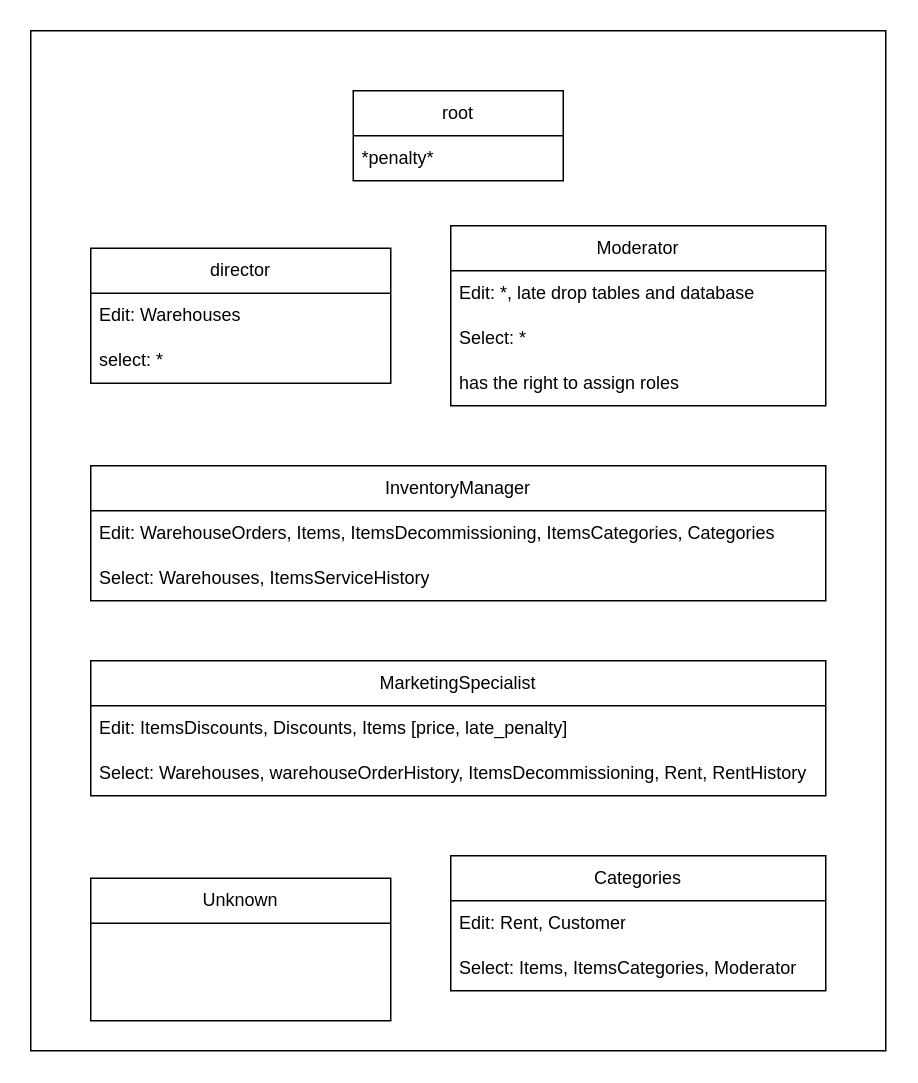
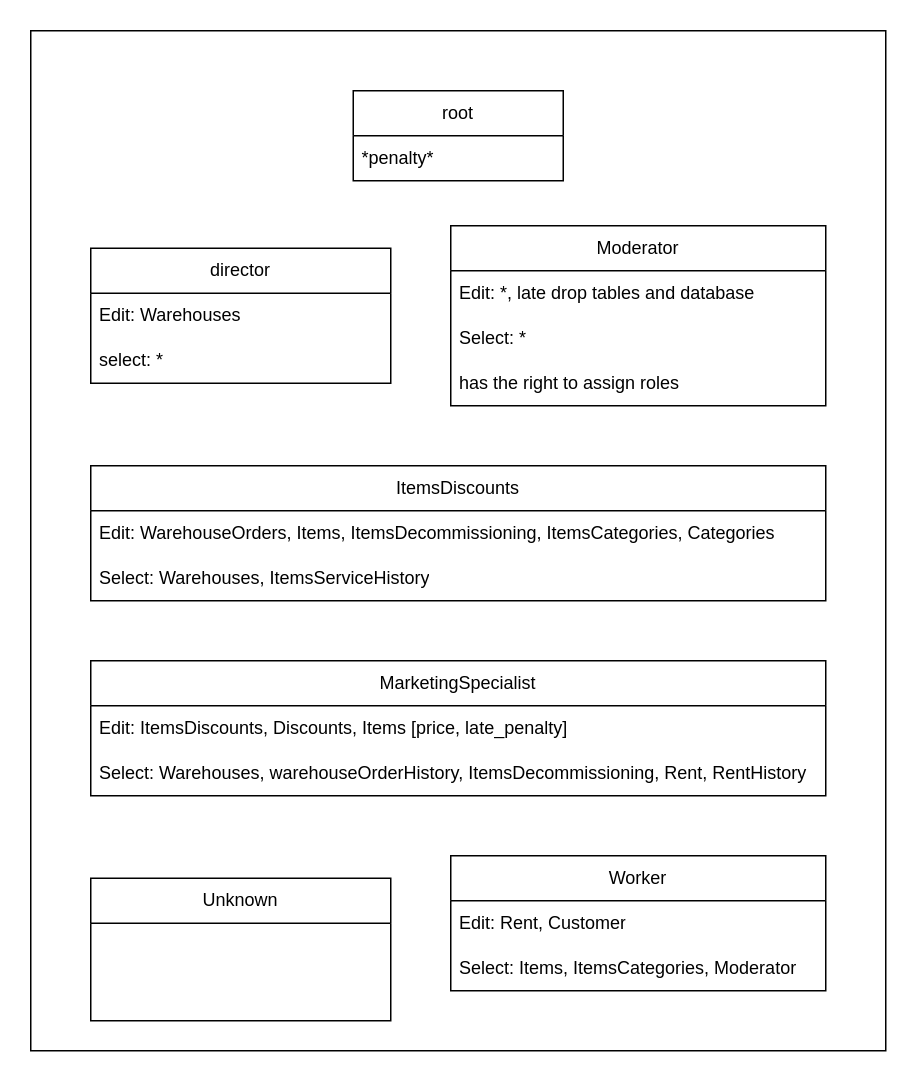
  <mxCell id="0" />
  <mxCell id="1" parent="0" />
  <mxCell id="2" value="" style="rounded=0;whiteSpace=wrap;html=1;" vertex="1" parent="1"><mxGeometry x="20" y="20" width="570" height="680" as="geometry" /></mxCell>
  <mxCell id="3" value="Unknown" style="swimlane;fontStyle=0;childLayout=stackLayout;horizontal=1;startSize=30;horizontalStack=0;resizeParent=1;resizeParentMax=0;resizeLast=0;collapsible=1;marginBottom=0;whiteSpace=wrap;html=1;" parent="1" vertex="1"><mxGeometry x="60" y="585" width="200" height="95" as="geometry" /></mxCell>
- <mxCell id="4" value="Categories" style="swimlane;fontStyle=0;childLayout=stackLayout;horizontal=1;startSize=30;horizontalStack=0;resizeParent=1;resizeParentMax=0;resizeLast=0;collapsible=1;marginBottom=0;whiteSpace=wrap;html=1;" parent="1" vertex="1"><mxGeometry x="300" y="570" width="250" height="90" as="geometry" /></mxCell>
+ <mxCell id="4" value="Worker" style="swimlane;fontStyle=0;childLayout=stackLayout;horizontal=1;startSize=30;horizontalStack=0;resizeParent=1;resizeParentMax=0;resizeLast=0;collapsible=1;marginBottom=0;whiteSpace=wrap;html=1;" parent="1" vertex="1"><mxGeometry x="300" y="570" width="250" height="90" as="geometry" /></mxCell>
  <mxCell id="5" value="Edit: Rent, Customer" style="text;strokeColor=none;fillColor=none;align=left;verticalAlign=middle;spacingLeft=4;spacingRight=4;overflow=hidden;points=[[0,0.5],[1,0.5]];portConstraint=eastwest;rotatable=0;whiteSpace=wrap;html=1;" parent="4" vertex="1"><mxGeometry y="30" width="250" height="30" as="geometry" /></mxCell>
  <mxCell id="6" value="Select: Items, ItemsCategories, Moderator" style="text;strokeColor=none;fillColor=none;align=left;verticalAlign=middle;spacingLeft=4;spacingRight=4;overflow=hidden;points=[[0,0.5],[1,0.5]];portConstraint=eastwest;rotatable=0;whiteSpace=wrap;html=1;" parent="4" vertex="1"><mxGeometry y="60" width="250" height="30" as="geometry" /></mxCell>
- <mxCell id="7" value="InventoryManager" style="swimlane;fontStyle=0;childLayout=stackLayout;horizontal=1;startSize=30;horizontalStack=0;resizeParent=1;resizeParentMax=0;resizeLast=0;collapsible=1;marginBottom=0;whiteSpace=wrap;html=1;" parent="1" vertex="1"><mxGeometry x="60" y="310" width="490" height="90" as="geometry" /></mxCell>
+ <mxCell id="7" value="ItemsDiscounts" style="swimlane;fontStyle=0;childLayout=stackLayout;horizontal=1;startSize=30;horizontalStack=0;resizeParent=1;resizeParentMax=0;resizeLast=0;collapsible=1;marginBottom=0;whiteSpace=wrap;html=1;" parent="1" vertex="1"><mxGeometry x="60" y="310" width="490" height="90" as="geometry" /></mxCell>
  <mxCell id="8" value="Edit: WarehouseOrders, Items, ItemsDecommissioning, ItemsCategories, Categories" style="text;strokeColor=none;fillColor=none;align=left;verticalAlign=middle;spacingLeft=4;spacingRight=4;overflow=hidden;points=[[0,0.5],[1,0.5]];portConstraint=eastwest;rotatable=0;whiteSpace=wrap;html=1;" parent="7" vertex="1"><mxGeometry y="30" width="490" height="30" as="geometry" /></mxCell>
  <mxCell id="9" value="Select: Warehouses, ItemsServiceHistory" style="text;strokeColor=none;fillColor=none;align=left;verticalAlign=middle;spacingLeft=4;spacingRight=4;overflow=hidden;points=[[0,0.5],[1,0.5]];portConstraint=eastwest;rotatable=0;whiteSpace=wrap;html=1;" parent="7" vertex="1"><mxGeometry y="60" width="490" height="30" as="geometry" /></mxCell>
  <mxCell id="10" value="MarketingSpecialist" style="swimlane;fontStyle=0;childLayout=stackLayout;horizontal=1;startSize=30;horizontalStack=0;resizeParent=1;resizeParentMax=0;resizeLast=0;collapsible=1;marginBottom=0;whiteSpace=wrap;html=1;" parent="1" vertex="1"><mxGeometry x="60" y="440" width="490" height="90" as="geometry" /></mxCell>
  <mxCell id="11" value="Edit: ItemsDiscounts, Discounts, Items [price, late_penalty]" style="text;strokeColor=none;fillColor=none;align=left;verticalAlign=middle;spacingLeft=4;spacingRight=4;overflow=hidden;points=[[0,0.5],[1,0.5]];portConstraint=eastwest;rotatable=0;whiteSpace=wrap;html=1;" parent="10" vertex="1"><mxGeometry y="30" width="490" height="30" as="geometry" /></mxCell>
  <mxCell id="12" value="Select: Warehouses, warehouseOrderHistory, ItemsDecommissioning, Rent, RentHistory" style="text;strokeColor=none;fillColor=none;align=left;verticalAlign=middle;spacingLeft=4;spacingRight=4;overflow=hidden;points=[[0,0.5],[1,0.5]];portConstraint=eastwest;rotatable=0;whiteSpace=wrap;html=1;" parent="10" vertex="1"><mxGeometry y="60" width="490" height="30" as="geometry" /></mxCell>
  <mxCell id="13" value="Moderator" style="swimlane;fontStyle=0;childLayout=stackLayout;horizontal=1;startSize=30;horizontalStack=0;resizeParent=1;resizeParentMax=0;resizeLast=0;collapsible=1;marginBottom=0;whiteSpace=wrap;html=1;" parent="1" vertex="1"><mxGeometry x="300" y="150" width="250" height="120" as="geometry" /></mxCell>
  <mxCell id="14" value="Edit: *, late drop tables and database" style="text;strokeColor=none;fillColor=none;align=left;verticalAlign=middle;spacingLeft=4;spacingRight=4;overflow=hidden;points=[[0,0.5],[1,0.5]];portConstraint=eastwest;rotatable=0;whiteSpace=wrap;html=1;" parent="13" vertex="1"><mxGeometry y="30" width="250" height="30" as="geometry" /></mxCell>
  <mxCell id="15" value="Select: *" style="text;strokeColor=none;fillColor=none;align=left;verticalAlign=middle;spacingLeft=4;spacingRight=4;overflow=hidden;points=[[0,0.5],[1,0.5]];portConstraint=eastwest;rotatable=0;whiteSpace=wrap;html=1;" parent="13" vertex="1"><mxGeometry y="60" width="250" height="30" as="geometry" /></mxCell>
  <mxCell id="16" value="has the right to assign roles" style="text;strokeColor=none;fillColor=none;align=left;verticalAlign=middle;spacingLeft=4;spacingRight=4;overflow=hidden;points=[[0,0.5],[1,0.5]];portConstraint=eastwest;rotatable=0;whiteSpace=wrap;html=1;" parent="13" vertex="1"><mxGeometry y="90" width="250" height="30" as="geometry" /></mxCell>
  <mxCell id="17" value="director" style="swimlane;fontStyle=0;childLayout=stackLayout;horizontal=1;startSize=30;horizontalStack=0;resizeParent=1;resizeParentMax=0;resizeLast=0;collapsible=1;marginBottom=0;whiteSpace=wrap;html=1;" parent="1" vertex="1"><mxGeometry x="60" y="165" width="200" height="90" as="geometry" /></mxCell>
  <mxCell id="18" value="Edit: Warehouses" style="text;strokeColor=none;fillColor=none;align=left;verticalAlign=middle;spacingLeft=4;spacingRight=4;overflow=hidden;points=[[0,0.5],[1,0.5]];portConstraint=eastwest;rotatable=0;whiteSpace=wrap;html=1;" parent="17" vertex="1"><mxGeometry y="30" width="200" height="30" as="geometry" /></mxCell>
  <mxCell id="19" value="select: *" style="text;strokeColor=none;fillColor=none;align=left;verticalAlign=middle;spacingLeft=4;spacingRight=4;overflow=hidden;points=[[0,0.5],[1,0.5]];portConstraint=eastwest;rotatable=0;whiteSpace=wrap;html=1;" parent="17" vertex="1"><mxGeometry y="60" width="200" height="30" as="geometry" /></mxCell>
  <mxCell id="20" value="root" style="swimlane;fontStyle=0;childLayout=stackLayout;horizontal=1;startSize=30;horizontalStack=0;resizeParent=1;resizeParentMax=0;resizeLast=0;collapsible=1;marginBottom=0;whiteSpace=wrap;html=1;" parent="1" vertex="1"><mxGeometry x="235" y="60" width="140" height="60" as="geometry" /></mxCell>
  <mxCell id="21" value="*penalty*" style="text;strokeColor=none;fillColor=none;align=left;verticalAlign=middle;spacingLeft=4;spacingRight=4;overflow=hidden;points=[[0,0.5],[1,0.5]];portConstraint=eastwest;rotatable=0;whiteSpace=wrap;html=1;" parent="20" vertex="1"><mxGeometry y="30" width="140" height="30" as="geometry" /></mxCell>
